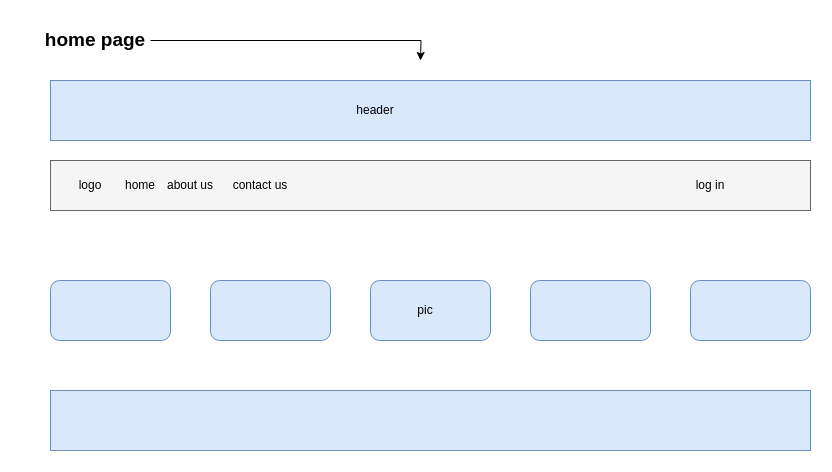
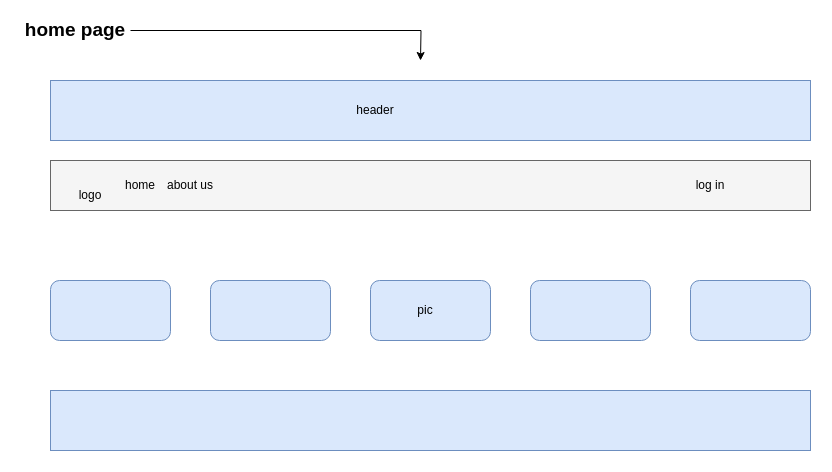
  <mxCell id="0" />
  <mxCell id="1" parent="0" />
  <mxCell id="2" value="" style="rounded=0;whiteSpace=wrap;html=1;fillColor=#dae8fc;strokeColor=#6c8ebf;" vertex="1" parent="1"><mxGeometry x="50" y="80" width="760" height="60" as="geometry" /></mxCell>
  <mxCell id="3" style="edgeStyle=orthogonalEdgeStyle;rounded=0;orthogonalLoop=1;jettySize=auto;html=1;" edge="1" parent="1" source="4"><mxGeometry relative="1" as="geometry"><mxPoint x="420" y="60" as="targetPoint" /></mxGeometry></mxCell>
- <mxCell id="4" value="&lt;b&gt;&lt;font style=&quot;font-size: 19px&quot;&gt;home page&lt;/font&gt;&lt;/b&gt;" style="text;html=1;strokeColor=none;fillColor=none;align=center;verticalAlign=middle;whiteSpace=wrap;rounded=0;" vertex="1" parent="1"><mxGeometry x="40" y="30" width="110" height="20" as="geometry" /></mxCell>
+ <mxCell id="4" value="&lt;b&gt;&lt;font style=&quot;font-size: 19px&quot;&gt;home page&lt;/font&gt;&lt;/b&gt;" style="text;html=1;strokeColor=none;fillColor=none;align=center;verticalAlign=middle;whiteSpace=wrap;rounded=0;" vertex="1" parent="1"><mxGeometry x="20" y="20" width="110" height="20" as="geometry" /></mxCell>
  <mxCell id="5" value="header" style="text;html=1;strokeColor=none;fillColor=none;align=center;verticalAlign=middle;whiteSpace=wrap;rounded=0;" vertex="1" parent="1"><mxGeometry x="270" y="100" width="210" height="20" as="geometry" /></mxCell>
  <mxCell id="6" value="" style="rounded=1;whiteSpace=wrap;html=1;fillColor=#dae8fc;strokeColor=#6c8ebf;" vertex="1" parent="1"><mxGeometry x="370" y="280" width="120" height="60" as="geometry" /></mxCell>
  <mxCell id="7" value="" style="rounded=1;whiteSpace=wrap;html=1;fillColor=#dae8fc;strokeColor=#6c8ebf;" vertex="1" parent="1"><mxGeometry x="690" y="280" width="120" height="60" as="geometry" /></mxCell>
  <mxCell id="8" value="" style="rounded=1;whiteSpace=wrap;html=1;fillColor=#dae8fc;strokeColor=#6c8ebf;" vertex="1" parent="1"><mxGeometry x="530" y="280" width="120" height="60" as="geometry" /></mxCell>
  <mxCell id="9" value="" style="rounded=1;whiteSpace=wrap;html=1;fillColor=#dae8fc;strokeColor=#6c8ebf;" vertex="1" parent="1"><mxGeometry x="210" y="280" width="120" height="60" as="geometry" /></mxCell>
  <mxCell id="10" value="" style="rounded=1;whiteSpace=wrap;html=1;fillColor=#dae8fc;strokeColor=#6c8ebf;" vertex="1" parent="1"><mxGeometry x="50" y="280" width="120" height="60" as="geometry" /></mxCell>
  <mxCell id="11" value="" style="rounded=0;whiteSpace=wrap;html=1;fillColor=#dae8fc;strokeColor=#6c8ebf;" vertex="1" parent="1"><mxGeometry x="50" y="390" width="760" height="60" as="geometry" /></mxCell>
  <mxCell id="12" value="" style="rounded=0;whiteSpace=wrap;html=1;fillColor=#f5f5f5;strokeColor=#666666;fontColor=#333333;" vertex="1" parent="1"><mxGeometry x="50" y="160" width="760" height="50" as="geometry" /></mxCell>
- <mxCell id="13" value="logo" style="text;html=1;strokeColor=none;fillColor=none;align=center;verticalAlign=middle;whiteSpace=wrap;rounded=0;" vertex="1" parent="1"><mxGeometry x="70" y="175" width="40" height="20" as="geometry" /></mxCell>
- <mxCell id="14" value="contact us" style="text;html=1;strokeColor=none;fillColor=none;align=center;verticalAlign=middle;whiteSpace=wrap;rounded=0;" vertex="1" parent="1"><mxGeometry x="230" y="175" width="60" height="20" as="geometry" /></mxCell>
+ <mxCell id="13" value="logo" style="text;html=1;strokeColor=none;fillColor=none;align=center;verticalAlign=middle;whiteSpace=wrap;rounded=0;" vertex="1" parent="1"><mxGeometry x="70" y="185" width="40" height="20" as="geometry" /></mxCell>
  <mxCell id="15" value="about us" style="text;html=1;strokeColor=none;fillColor=none;align=center;verticalAlign=middle;whiteSpace=wrap;rounded=0;" vertex="1" parent="1"><mxGeometry x="160" y="175" width="60" height="20" as="geometry" /></mxCell>
  <mxCell id="16" value="home" style="text;html=1;strokeColor=none;fillColor=none;align=center;verticalAlign=middle;whiteSpace=wrap;rounded=0;" vertex="1" parent="1"><mxGeometry x="120" y="175" width="40" height="20" as="geometry" /></mxCell>
  <mxCell id="17" value="log in" style="text;html=1;strokeColor=none;fillColor=none;align=center;verticalAlign=middle;whiteSpace=wrap;rounded=0;" vertex="1" parent="1"><mxGeometry x="690" y="175" width="40" height="20" as="geometry" /></mxCell>
  <mxCell id="18" value="pic" style="text;html=1;strokeColor=none;fillColor=none;align=center;verticalAlign=middle;whiteSpace=wrap;rounded=0;" vertex="1" parent="1"><mxGeometry x="405" y="300" width="40" height="20" as="geometry" /></mxCell>
